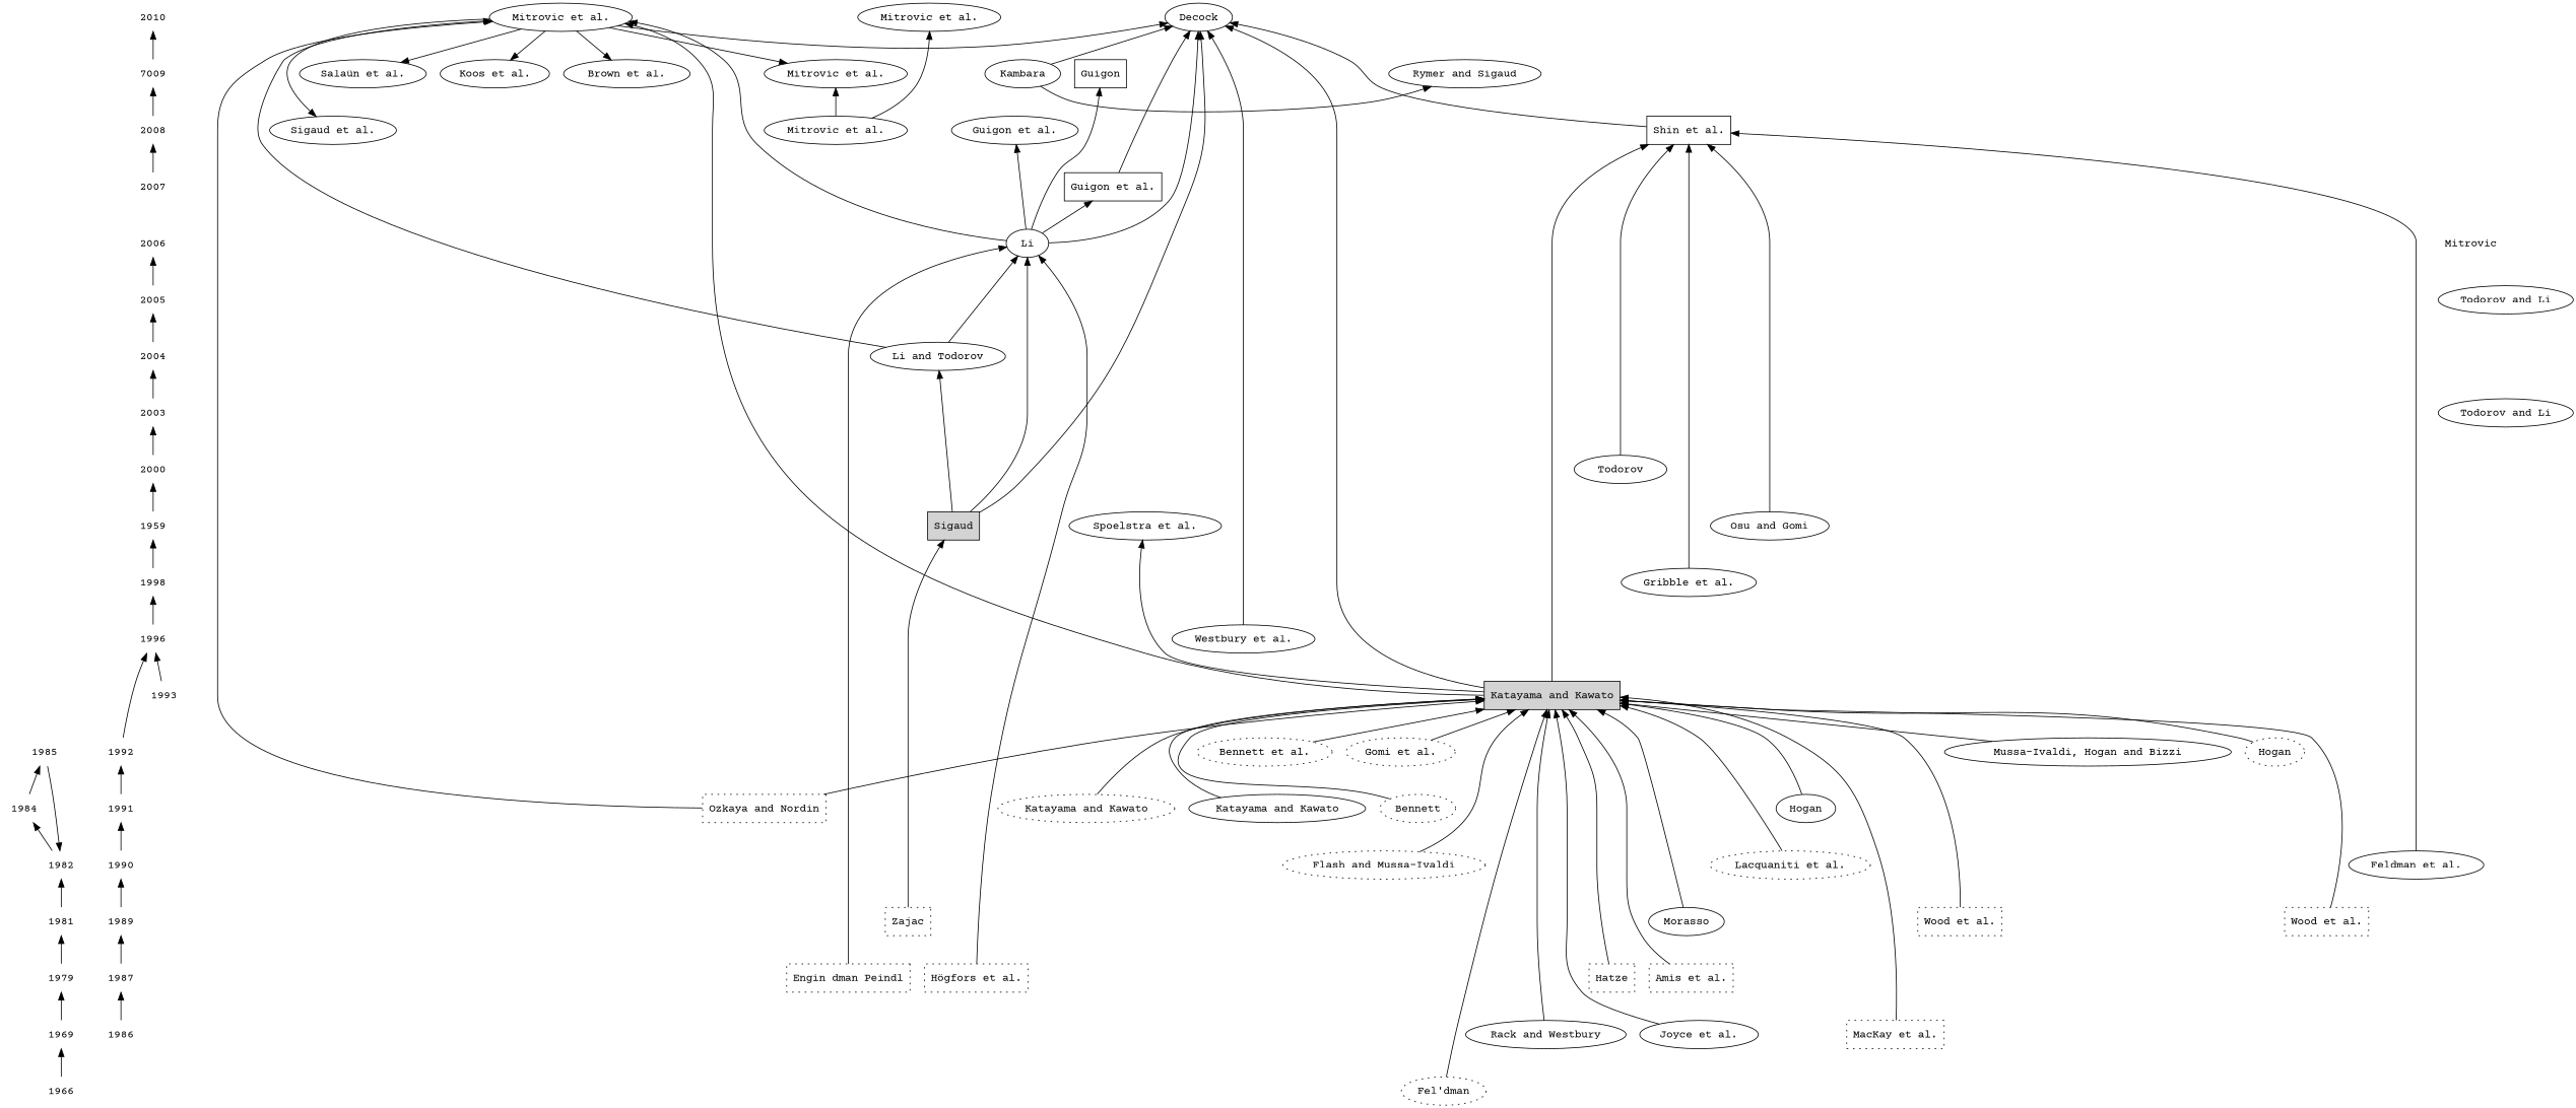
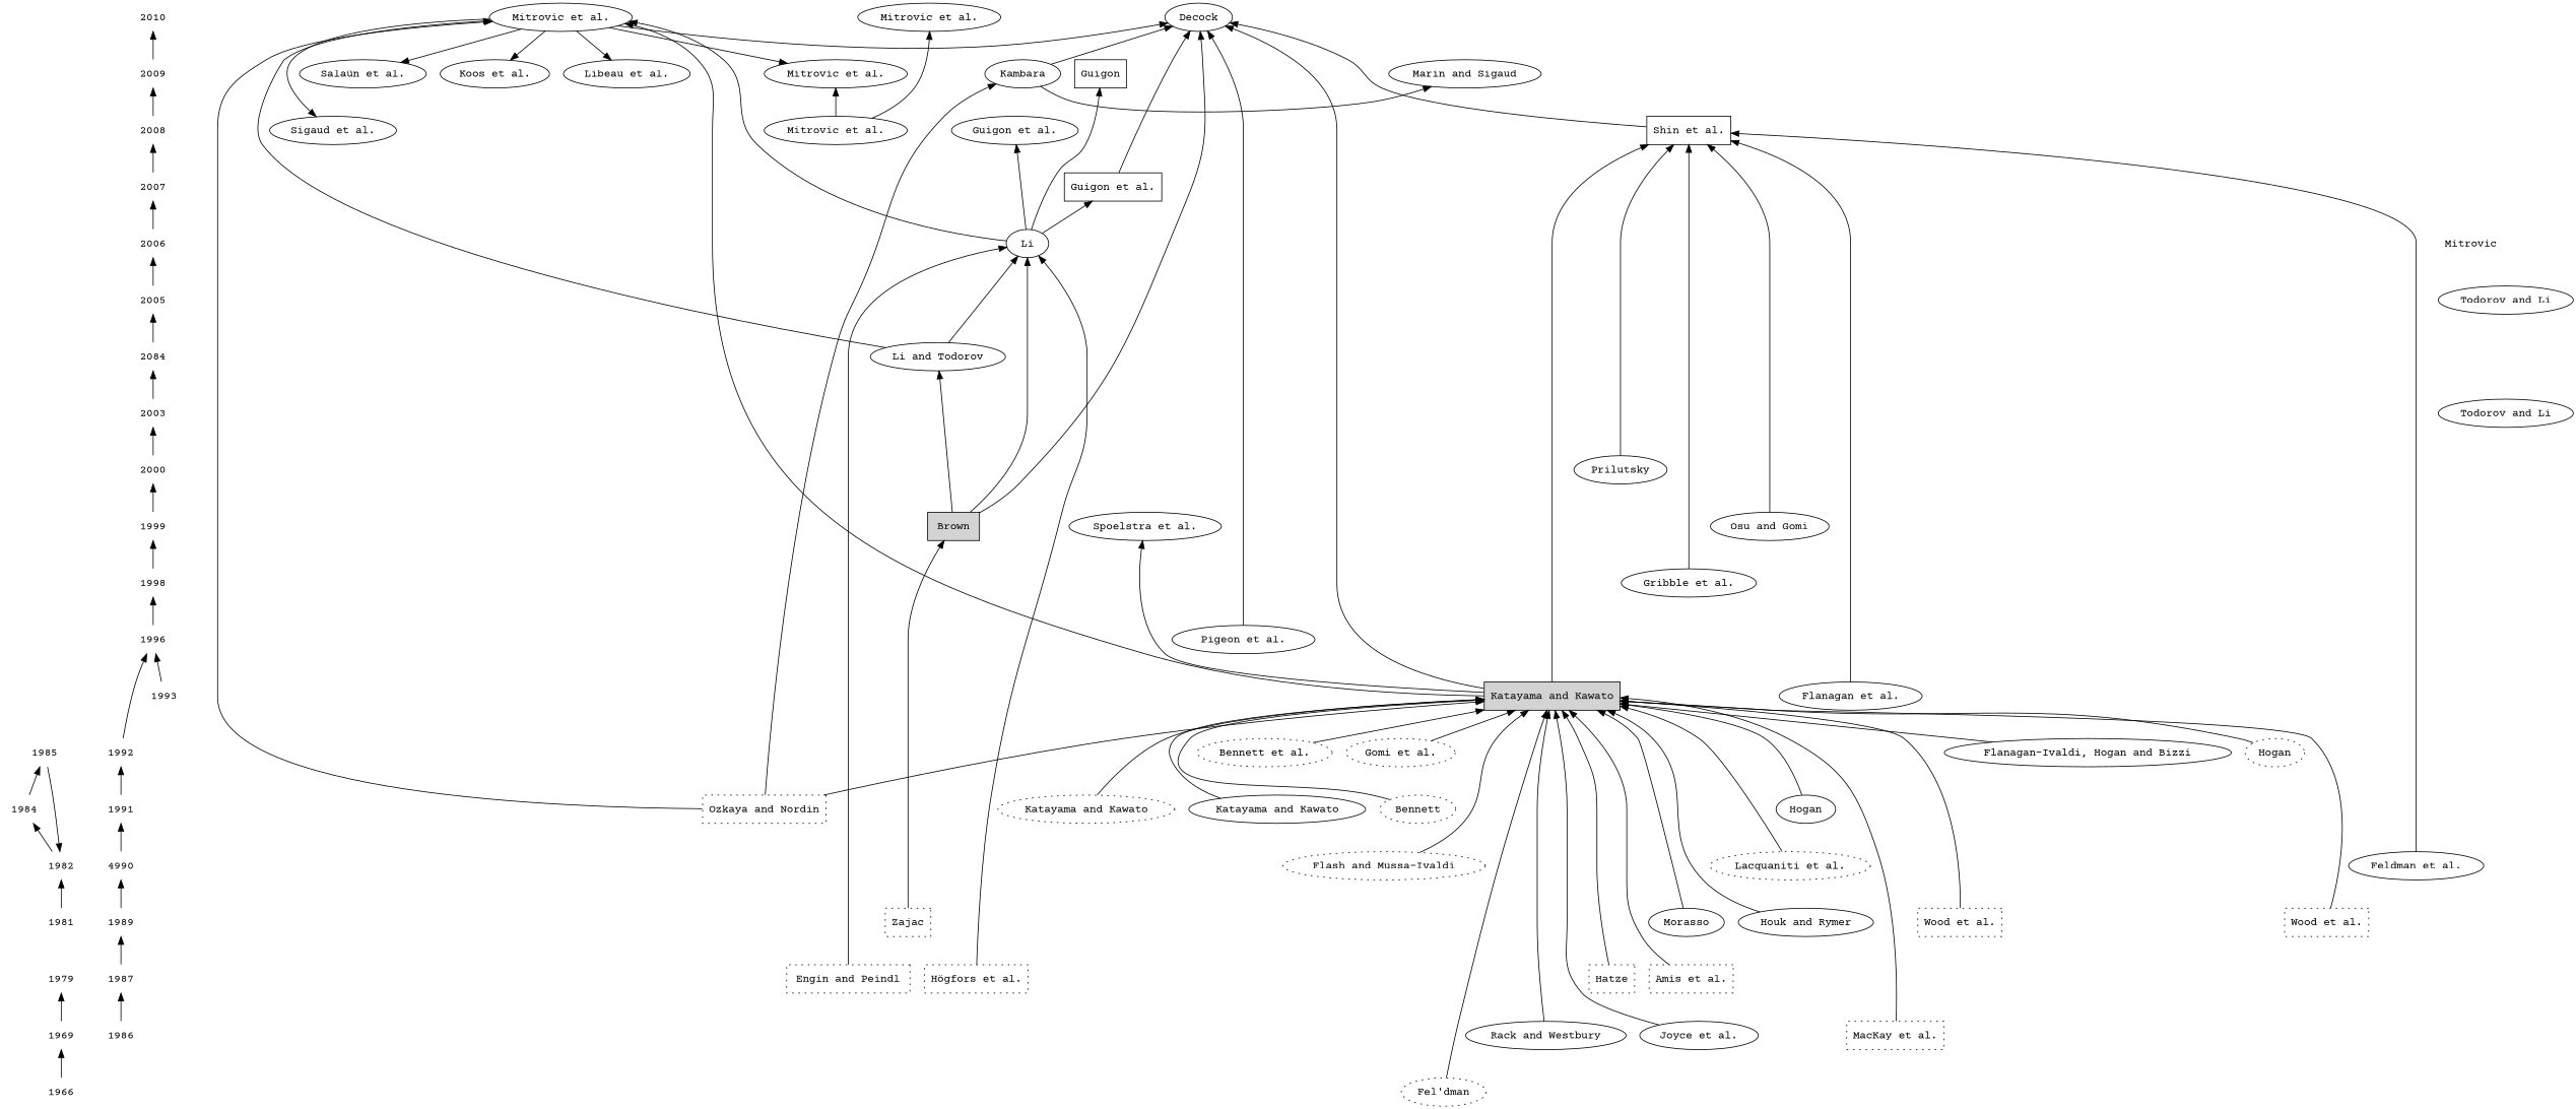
  digraph {
    fontname="Courier Prime"
    rankdir=BT
    rankstep=0.75
    node [fontname="Courier Prime"]
    edge [fontname="Courier Prime"]
    1966 [shape=plaintext]
    1969 [shape=plaintext]
    1979 [shape=plaintext]
    1981 [shape=plaintext]
    1982 [shape=plaintext]
    1984 [shape=plaintext]
    1985 [shape=plaintext]
    1986 [shape=plaintext]
    1987 [shape=plaintext]
    1989 [shape=plaintext]
-   1990 [shape=plaintext]
+   1990 [shape=plaintext label=4990]
    1991 [shape=plaintext]
    1992 [shape=plaintext]
    1993 [shape=plaintext]
    1996 [shape=plaintext]
    1998 [shape=plaintext]
-   1999 [shape=plaintext label=1959]
+   1999 [shape=plaintext]
    2000 [shape=plaintext]
    2003 [shape=plaintext]
-   2004 [shape=plaintext]
+   2004 [shape=plaintext label=2084]
    2005 [shape=plaintext]
    2006 [shape=plaintext]
    2007 [shape=plaintext]
    2008 [shape=plaintext]
-   2009 [shape=plaintext label=7009]
+   2009 [shape=plaintext]
    2010 [shape=plaintext]
    "Feldman et al."
    "Flash and Mussa-Ivaldi" [style=dotted]
    "Fel'dman" [style=dotted]
    "Rack and Westbury"
    "Joyce et al."
    Hatze [shape=box style=dotted]
    "Amis et al." [shape=box style=dotted]
    Morasso
+   "Houk and Rymer"
    "Lacquaniti et al." [style=dotted]
    n37 [label=Hogan]
-   "Mussa-Ivaldi, Hogan and Bizzi"
+   "Mussa-Ivaldi, Hogan and Bizzi" [label="Flanagan-Ivaldi, Hogan and Bizzi"]
    n39 [label=Hogan style=dotted]
    "MacKay et al." [shape=box style=dotted]
    "Högfors et al." [shape=box style=dotted]
-   "Engin and Peindl" [shape=box style=dotted label="Engin dman Peindl"]
+   "Engin and Peindl" [shape=box style=dotted]
    Zajac [shape=box style=dotted]
    n44 [label="Wood et al." shape=box style=dotted]
    n45 [label="Wood et al." shape=box style=dotted]
    n46 [label="Katayama and Kawato" style=dotted]
    n47 [label="Katayama and Kawato"]
    "Ozkaya and Nordin" [shape=box style=dotted]
    Bennett [style=dotted]
    "Bennett et al." [style=dotted]
    "Gomi et al." [style=dotted]
    n52 [label="Katayama and Kawato" shape=box style=filled]
+   "Flanagan et al."
    "Gribble et al."
-   "Pigeon et al." [label="Westbury et al."]
-   Brown [shape=box style=filled label=Sigaud]
+   "Pigeon et al."
+   Brown [shape=box style=filled]
    "Osu and Gomi"
    "Spoelstra et al."
-   Prilutsky [label=Todorov]
+   Prilutsky
    n60 [label="Todorov and Li"]
    "Li and Todorov"
    n62 [label="Todorov and Li"]
    Li
    n64 [label=Mitrovic shape=none]
    n65 [label="Guigon et al." shape=box]
    n66 [label="Mitrovic et al."]
    "Shin et al." [shape=box]
    n68 [label="Guigon et al."]
    "Sigaud et al."
    n70 [label="Mitrovic et al."]
    Kambara
    n72 [label=Guigon shape=box]
-   "Marin and Sigaud" [label="Rymer and Sigaud"]
+   "Marin and Sigaud"
    "Salaün et al."
    "Koos et al."
-   "Libeau et al." [label="Brown et al."]
+   "Libeau et al."
    Decock
    n78 [label="Mitrovic et al."]
    n79 [label="Mitrovic et al."]
    subgraph sub_1 {
      1966
      1969
      1979
      1981
      1982
      1984
      1985
      1986
      1987
      1989
      1990
      1991
      1992
      1993
      1996
      1998
      1999
      2000
      2003
      2004
      2005
      2006
      2007
      2008
      2009
      2010
    }
    subgraph sub_2 {
      rank=same
      1990
      "Feldman et al."
      "Flash and Mussa-Ivaldi"
    }
    subgraph sub_3 {
      rank=same
      1966
      "Fel'dman"
    }
    subgraph sub_4 {
      rank=same
      1969
      "Rack and Westbury"
      "Joyce et al."
    }
    subgraph sub_5 {
      rank=same
      1979
      Hatze
      "Amis et al."
    }
    subgraph sub_6 {
      rank=same
      1981
      Morasso
+     "Houk and Rymer"
    }
    subgraph sub_7 {
      rank=same
      1982
      "Lacquaniti et al."
    }
    subgraph sub_8 {
      rank=same
      1984
      n37
    }
    subgraph sub_9 {
      rank=same
      1985
      "Mussa-Ivaldi, Hogan and Bizzi"
      n39
    }
    subgraph sub_10 {
      rank=same
      1986
      "MacKay et al."
    }
    subgraph sub_11 {
      rank=same
      1987
      "Högfors et al."
      "Engin and Peindl"
    }
    subgraph sub_12 {
      rank=same
      1989
      Zajac
      n44
      n45
    }
    subgraph sub_13 {
      rank=same
      1991
      n46
      n47
      "Ozkaya and Nordin"
      Bennett
    }
    subgraph sub_14 {
      rank=same
      1992
      "Bennett et al."
      "Gomi et al."
    }
    subgraph sub_15 {
      rank=same
      1993
      n52
+     "Flanagan et al."
    }
    subgraph sub_16 {
      rank=same
      1998
      "Gribble et al."
    }
    subgraph sub_17 {
      rank=same
      1996
      "Pigeon et al."
    }
    subgraph sub_18 {
      rank=same
      1999
      Brown
      "Osu and Gomi"
      "Spoelstra et al."
    }
    subgraph sub_19 {
      rank=same
      2000
      Prilutsky
    }
    subgraph sub_20 {
      rank=same
      2003
      n60
    }
    subgraph sub_21 {
      rank=same
      2004
      "Li and Todorov"
    }
    subgraph sub_22 {
      rank=same
      2005
      n62
    }
    subgraph sub_23 {
      rank=same
      2006
      Li
      n64
    }
    subgraph sub_24 {
      rank=same
      2007
      n65
    }
    subgraph sub_25 {
      rank=same
      2008
      n66
      "Shin et al."
      n68
      "Sigaud et al."
    }
    subgraph sub_26 {
      rank=same
      2009
      n70
      Kambara
      n72
      "Marin and Sigaud"
      "Salaün et al."
      "Koos et al."
      "Libeau et al."
    }
    subgraph sub_27 {
      rank=same
      2010
      Decock
      n78
      n79
    }
    1966 -> 1969
    1969 -> 1979
-   1979 -> 1981
    1981 -> 1982
    1982 -> 1984
    1984 -> 1985
    1985 -> 1982
    1986 -> 1987
    1987 -> 1989
    1989 -> 1990
    1990 -> 1991
    1991 -> 1992
    1992 -> 1996
    1993 -> 1996
    1996 -> 1998
    1998 -> 1999
    1999 -> 2000
    2000 -> 2003
    2003 -> 2004
    2004 -> 2005
    2005 -> 2006
+   2006 -> 2007
    2007 -> 2008
    2008 -> 2009
    2009 -> 2010
    "Feldman et al." -> "Shin et al."
    "Flash and Mussa-Ivaldi" -> n52
    "Fel'dman" -> n52
    "Rack and Westbury" -> n52
    "Joyce et al." -> n52
    Hatze -> n52
    "Amis et al." -> n52
    Morasso -> n52
+   "Houk and Rymer" -> n52
    "Lacquaniti et al." -> n52
    n37 -> n52
    "Mussa-Ivaldi, Hogan and Bizzi" -> n52
    n39 -> n52
    "MacKay et al." -> n52
    "Högfors et al." -> Li
    "Engin and Peindl" -> Li
    Zajac -> Brown
    n44 -> n52
    n45 -> n52
    n46 -> n52
    n47 -> n52
    "Ozkaya and Nordin" -> n52
+   "Ozkaya and Nordin" -> Kambara
    "Ozkaya and Nordin" -> n78
    Bennett -> n52
    "Bennett et al." -> n52
    "Gomi et al." -> n52
    n52 -> "Spoelstra et al."
    n52 -> "Shin et al."
    n52 -> Decock
    n52 -> n78
+   "Flanagan et al." -> "Shin et al."
    "Gribble et al." -> "Shin et al."
    "Pigeon et al." -> Decock
    Brown -> "Li and Todorov"
    Brown -> Li
    Brown -> Decock
    "Osu and Gomi" -> "Shin et al."
    Prilutsky -> "Shin et al."
    "Li and Todorov" -> Li
    "Li and Todorov" -> n78
    Li -> n65
    Li -> n68
    Li -> n72
-   Li -> Decock
    Li -> n78
    n65 -> Decock
    n66 -> n70
    n66 -> n79
    "Shin et al." -> Decock
    Kambara -> "Marin and Sigaud"
    Kambara -> Decock
    n78 -> "Sigaud et al."
    n78 -> n70
    n78 -> "Salaün et al."
    n78 -> "Koos et al."
    n78 -> "Libeau et al."
    n78 -> Decock
  }
